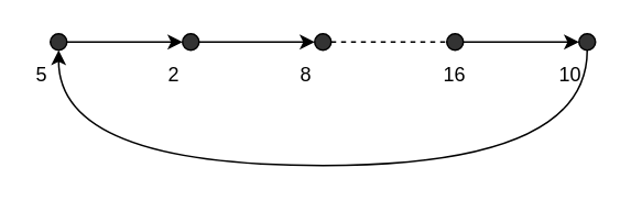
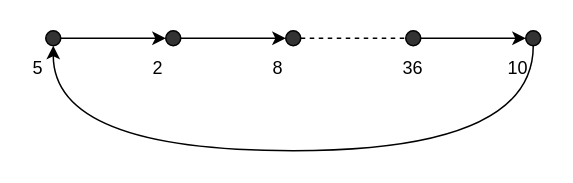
  <mxCell id="0" />
  <mxCell id="1" parent="0" />
  <mxCell id="2" value="" style="rounded=0;orthogonalLoop=1;jettySize=auto;html=1;" edge="1" parent="1" source="3" target="5"><mxGeometry relative="1" as="geometry" /></mxCell>
  <mxCell id="3" value="" style="ellipse;whiteSpace=wrap;html=1;aspect=fixed;fillColor=#333333;" vertex="1" parent="1"><mxGeometry x="30" y="20" width="10" height="10" as="geometry" /></mxCell>
  <mxCell id="4" value="" style="edgeStyle=none;rounded=0;orthogonalLoop=1;jettySize=auto;html=1;" edge="1" parent="1" source="5" target="7"><mxGeometry relative="1" as="geometry" /></mxCell>
  <mxCell id="5" value="" style="ellipse;whiteSpace=wrap;html=1;aspect=fixed;fillColor=#333333;" vertex="1" parent="1"><mxGeometry x="110" y="20" width="10" height="10" as="geometry" /></mxCell>
  <mxCell id="6" style="edgeStyle=none;rounded=0;orthogonalLoop=1;jettySize=auto;html=1;dashed=1;endArrow=none;endFill=0;entryX=0;entryY=0.5;entryDx=0;entryDy=0;" edge="1" parent="1" source="7" target="11"><mxGeometry relative="1" as="geometry"><mxPoint x="190" y="120" as="targetPoint" /></mxGeometry></mxCell>
  <mxCell id="7" value="" style="ellipse;whiteSpace=wrap;html=1;aspect=fixed;fillColor=#333333;" vertex="1" parent="1"><mxGeometry x="190" y="20" width="10" height="10" as="geometry" /></mxCell>
  <mxCell id="8" style="edgeStyle=orthogonalEdgeStyle;rounded=0;orthogonalLoop=1;jettySize=auto;html=1;entryX=0.5;entryY=1;entryDx=0;entryDy=0;endArrow=classic;endFill=1;curved=1;" edge="1" parent="1" source="9" target="3"><mxGeometry relative="1" as="geometry"><Array as="points"><mxPoint x="355" y="100" /><mxPoint x="35" y="100" /></Array></mxGeometry></mxCell>
  <mxCell id="9" value="" style="ellipse;whiteSpace=wrap;html=1;aspect=fixed;fillColor=#333333;" vertex="1" parent="1"><mxGeometry x="350" y="20" width="10" height="10" as="geometry" /></mxCell>
  <mxCell id="10" style="edgeStyle=none;rounded=0;orthogonalLoop=1;jettySize=auto;html=1;exitX=0;exitY=0.5;exitDx=0;exitDy=0;entryX=0;entryY=0.5;entryDx=0;entryDy=0;" edge="1" parent="1" source="11" target="9"><mxGeometry relative="1" as="geometry"><mxPoint x="340" y="25" as="targetPoint" /></mxGeometry></mxCell>
  <mxCell id="11" value="" style="ellipse;whiteSpace=wrap;html=1;aspect=fixed;fillColor=#333333;" vertex="1" parent="1"><mxGeometry x="270" y="20" width="10" height="10" as="geometry" /></mxCell>
  <mxCell id="12" value="5" style="text;html=1;strokeColor=none;fillColor=none;align=center;verticalAlign=middle;whiteSpace=wrap;rounded=0;" vertex="1" parent="1"><mxGeometry x="20" y="40" width="10" height="10" as="geometry" /></mxCell>
  <mxCell id="13" value="2" style="text;html=1;strokeColor=none;fillColor=none;align=center;verticalAlign=middle;whiteSpace=wrap;rounded=0;" vertex="1" parent="1"><mxGeometry x="100" y="40" width="10" height="10" as="geometry" /></mxCell>
  <mxCell id="14" value="10" style="text;html=1;strokeColor=none;fillColor=none;align=center;verticalAlign=middle;whiteSpace=wrap;rounded=0;" vertex="1" parent="1"><mxGeometry x="340" y="40" width="10" height="10" as="geometry" /></mxCell>
- <mxCell id="15" value="16" style="text;html=1;strokeColor=none;fillColor=none;align=center;verticalAlign=middle;whiteSpace=wrap;rounded=0;" vertex="1" parent="1"><mxGeometry x="270" y="40" width="10" height="10" as="geometry" /></mxCell>
+ <mxCell id="15" value="36" style="text;html=1;strokeColor=none;fillColor=none;align=center;verticalAlign=middle;whiteSpace=wrap;rounded=0;" vertex="1" parent="1"><mxGeometry x="270" y="40" width="10" height="10" as="geometry" /></mxCell>
  <mxCell id="16" value="8" style="text;html=1;strokeColor=none;fillColor=none;align=center;verticalAlign=middle;whiteSpace=wrap;rounded=0;" vertex="1" parent="1"><mxGeometry x="180" y="40" width="10" height="10" as="geometry" /></mxCell>
